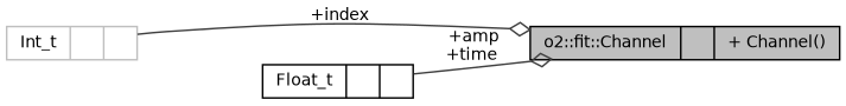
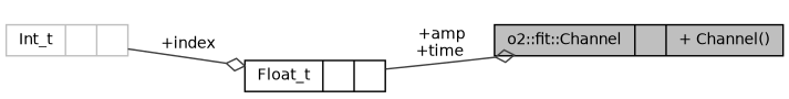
  digraph {
    rankdir=LR
    node [color=black fontname=Helvetica fontsize=10 shape=record]
    edge [arrowhead=odiamond color=grey25 fontname=Helvetica fontsize=10 labelfontname=Helvetica labelfontsize=10 style=solid]
    n1 [fillcolor=grey75 fontcolor=black height=0.2 label="{o2::fit::Channel\n||+ Channel()\l}" style=filled width=0.4]
    n2 [height=0.2 label="{Float_t\n||}" width=0.4]
    n3 [color=grey75 height=0.2 label="{Int_t\n||}" width=0.4]
    n2 -> n1 [label=" +amp\n+time"]
-   n3 -> n1 [label=" +index"]
+   n3 -> n2 [label=" +index"]
  }
